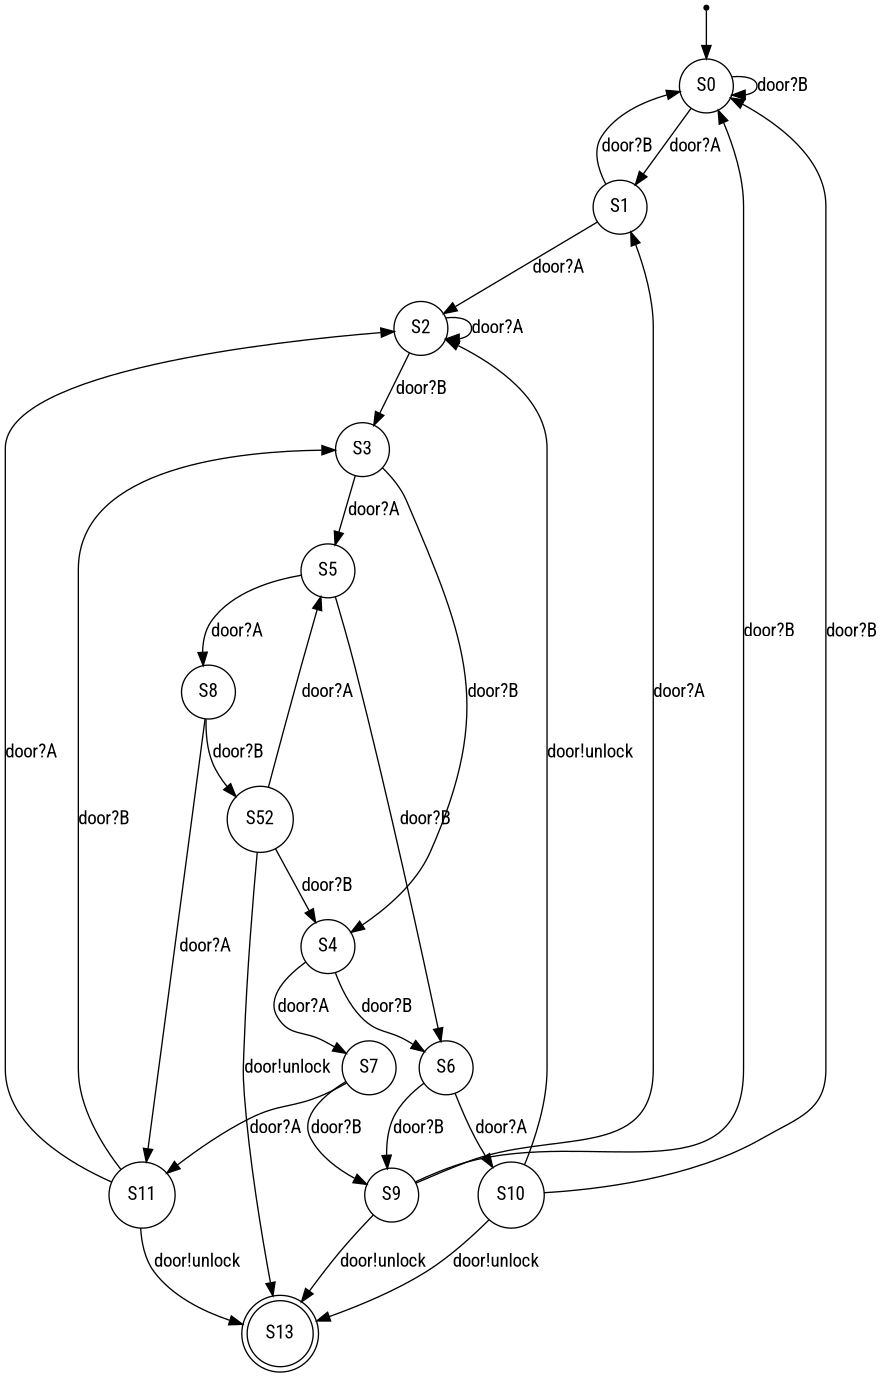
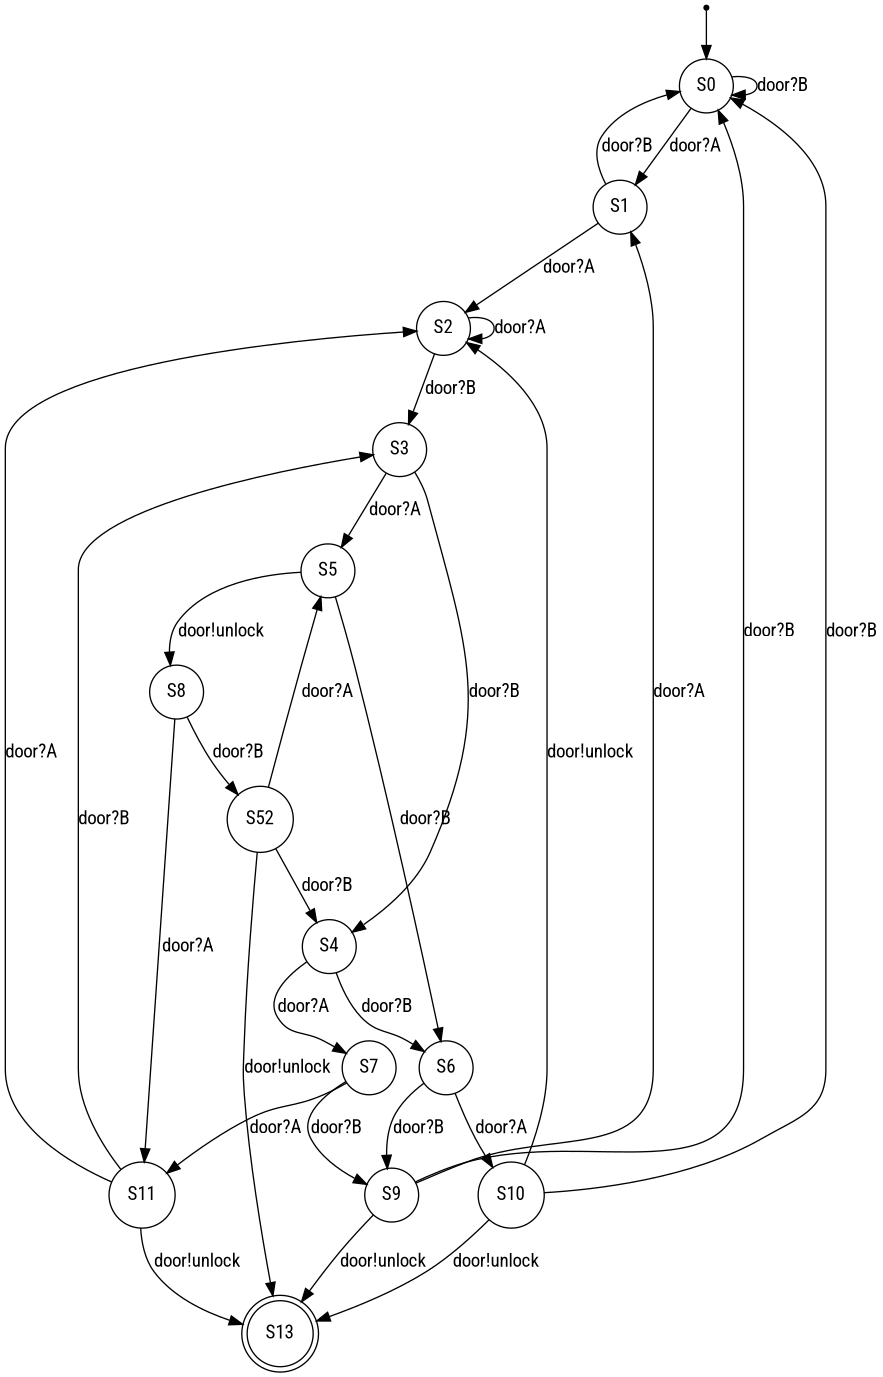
  digraph {
    compound=true
    fontname="Roboto Condensed"
    node [fontname="Roboto Condensed" shape=circle]
    edge [fontname="Roboto Condensed"]
    n1 [label=S0]
    n2 [label=S1]
    n3 [label=S2]
    I0 [shape=point]
    n5 [label=S3]
    n6 [label=S4]
    n7 [label=S5]
    n8 [label=S6]
    n9 [label=S7]
    n10 [label=S8]
    n11 [label=S9]
    n12 [label=S10]
    n13 [label=S11]
    n14 [label=S52]
    n15 [label=S13 shape=doublecircle]
    n1 -> n1 [label="door?B"]
    n1 -> n2 [label="door?A"]
    n2 -> n1 [label="door?B"]
    n2 -> n3 [label="door?A"]
    n3 -> n3 [label="door?A"]
    n3 -> n5 [label="door?B"]
    I0 -> n1
    n5 -> n6 [label="door?B"]
    n5 -> n7 [label="door?A"]
    n6 -> n8 [label="door?B"]
    n6 -> n9 [label="door?A"]
    n7 -> n8 [label="door?B"]
-   n7 -> n10 [label="door?A"]
+   n7 -> n10 [label="door!unlock"]
    n8 -> n11 [label="door?B"]
    n8 -> n12 [label="door?A"]
    n9 -> n11 [label="door?B"]
    n9 -> n13 [label="door?A"]
    n10 -> n13 [label="door?A"]
    n10 -> n14 [label="door?B"]
    n11 -> n1 [label="door?B"]
    n11 -> n2 [label="door?A"]
    n11 -> n15 [label="door!unlock"]
    n12 -> n1 [label="door?B"]
    n12 -> n3 [label="door!unlock"]
    n12 -> n15 [label="door!unlock"]
    n13 -> n3 [label="door?A"]
    n13 -> n5 [label="door?B"]
    n13 -> n15 [label="door!unlock"]
    n14 -> n6 [label="door?B"]
    n14 -> n7 [label="door?A"]
    n14 -> n15 [label="door!unlock"]
  }
